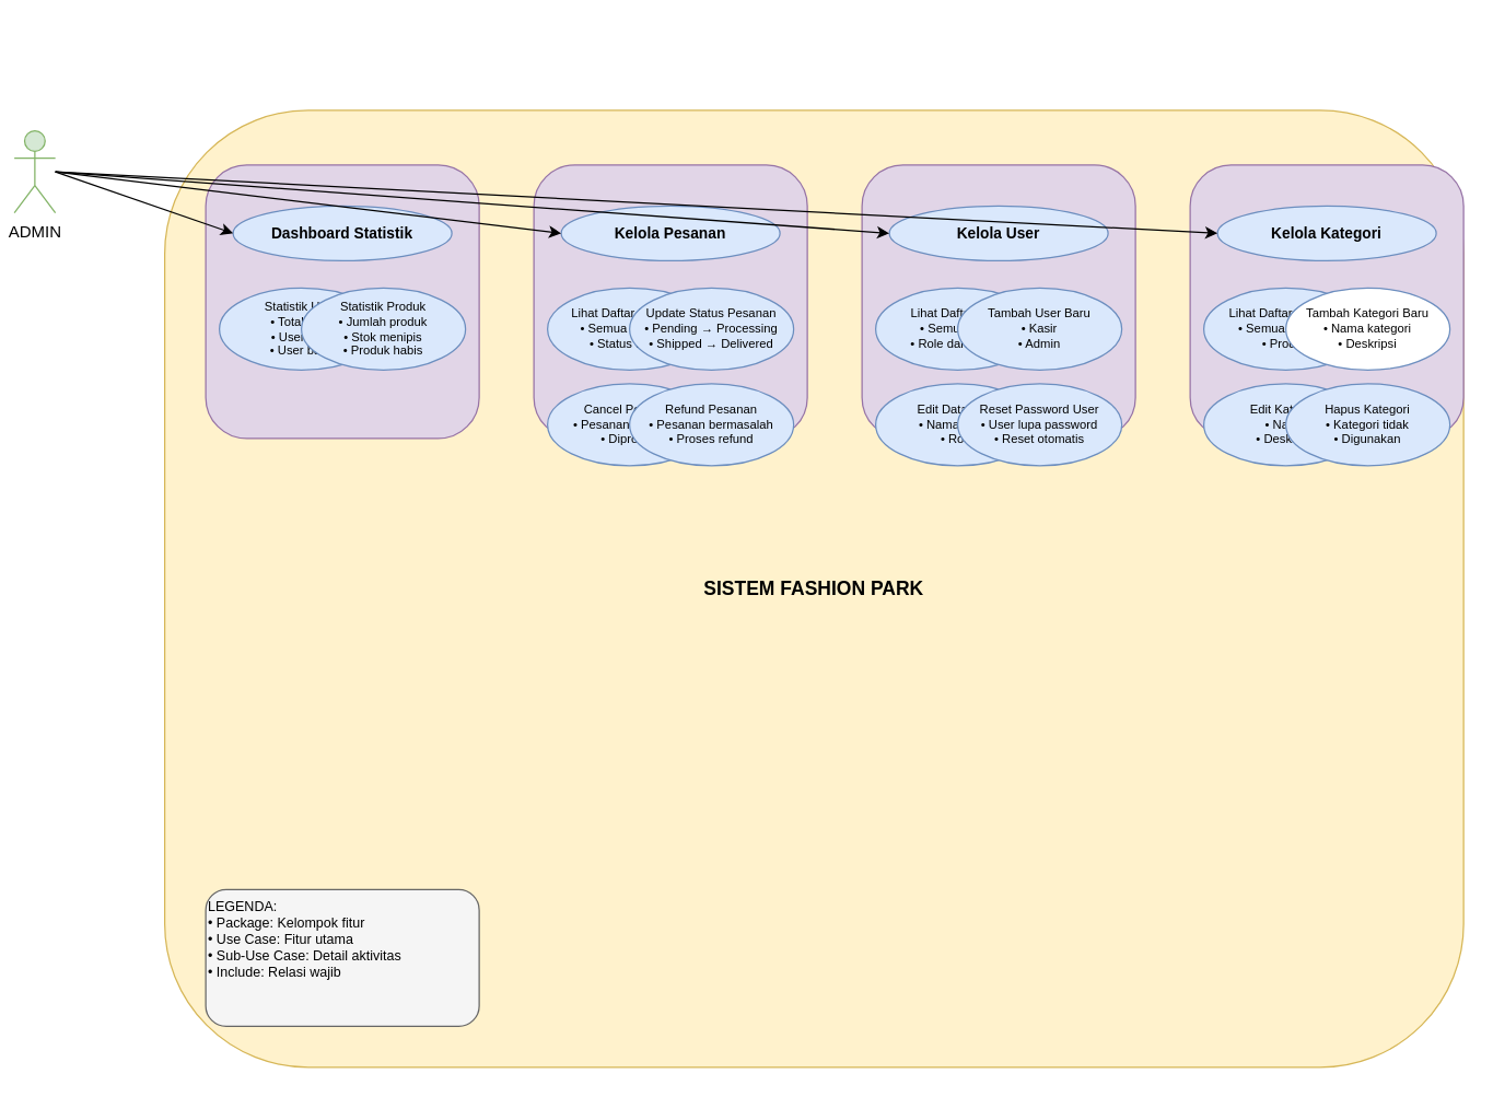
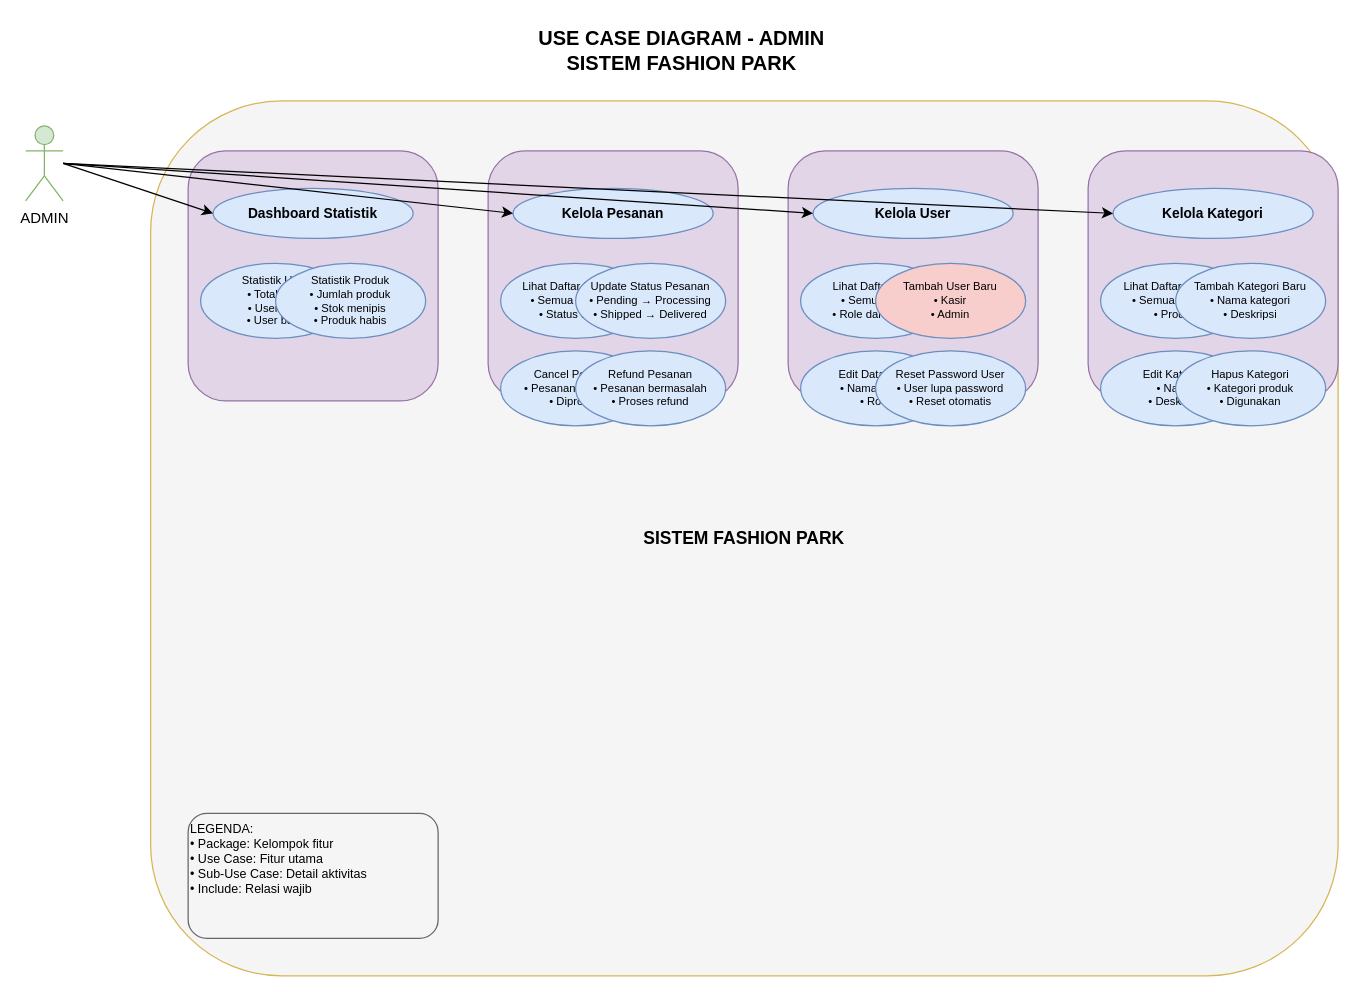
  <mxCell id="0" />
  <mxCell id="1" parent="0" />
- <mxCell id="3" value="ADMIN" style="shape=umlActor;verticalLabelPosition=bottom;verticalAlign=top;html=1;outlineConnect=0;fillColor=#d5e8d4;strokeColor=#82b366;" vertex="1" parent="1"><mxGeometry x="10" y="95" width="30" height="60" as="geometry" /></mxCell>
- <mxCell id="4" value="SISTEM FASHION PARK" style="rounded=1;whiteSpace=wrap;html=1;fillColor=#fff2cc;strokeColor=#d6b656;fontSize=14;fontStyle=1;" vertex="1" parent="1"><mxGeometry x="120" y="80" width="950" height="700" as="geometry" /></mxCell>
+ <mxCell id="2" value="USE CASE DIAGRAM - ADMIN&#10;SISTEM FASHION PARK" style="text;html=1;strokeColor=none;fillColor=none;align=center;verticalAlign=middle;whiteSpace=wrap;rounded=0;fontSize=16;fontStyle=1;fontColor=#000000;" vertex="1" parent="1"><mxGeometry x="370" y="20" width="350" height="40" as="geometry" /></mxCell>
+ <mxCell id="3" value="ADMIN" style="shape=umlActor;verticalLabelPosition=bottom;verticalAlign=top;html=1;outlineConnect=0;fillColor=#d5e8d4;strokeColor=#82b366;" vertex="1" parent="1"><mxGeometry x="20" y="100" width="30" height="60" as="geometry" /></mxCell>
+ <mxCell id="4" value="SISTEM FASHION PARK" style="rounded=1;whiteSpace=wrap;html=1;fillColor=#f5f5f5;strokeColor=#d6b656;fontSize=14;fontStyle=1;" vertex="1" parent="1"><mxGeometry x="120" y="80" width="950" height="700" as="geometry" /></mxCell>
  <mxCell id="5" value="Dashboard Statistik" style="rounded=1;whiteSpace=wrap;html=1;fillColor=#e1d5e7;strokeColor=#9673a6;fontSize=12;fontStyle=1;" vertex="1" parent="1"><mxGeometry x="150" y="120" width="200" height="200" as="geometry" /></mxCell>
  <mxCell id="6" value="Dashboard Statistik" style="ellipse;whiteSpace=wrap;html=1;fillColor=#dae8fc;strokeColor=#6c8ebf;fontSize=11;fontStyle=1;" vertex="1" parent="1"><mxGeometry x="170" y="150" width="160" height="40" as="geometry" /></mxCell>
  <mxCell id="7" value="Statistik User&#10;• Total user&#10;• User aktif&#10;• User baru" style="ellipse;whiteSpace=wrap;html=1;fillColor=#dae8fc;strokeColor=#6c8ebf;fontSize=9;" vertex="1" parent="1"><mxGeometry x="160" y="210" width="120" height="60" as="geometry" /></mxCell>
  <mxCell id="8" value="Statistik Produk&#10;• Jumlah produk&#10;• Stok menipis&#10;• Produk habis" style="ellipse;whiteSpace=wrap;html=1;fillColor=#dae8fc;strokeColor=#6c8ebf;fontSize=9;" vertex="1" parent="1"><mxGeometry x="220" y="210" width="120" height="60" as="geometry" /></mxCell>
  <mxCell id="9" value="Kelola Pesanan" style="rounded=1;whiteSpace=wrap;html=1;fillColor=#e1d5e7;strokeColor=#9673a6;fontSize=12;fontStyle=1;" vertex="1" parent="1"><mxGeometry x="390" y="120" width="200" height="200" as="geometry" /></mxCell>
  <mxCell id="10" value="Kelola Pesanan" style="ellipse;whiteSpace=wrap;html=1;fillColor=#dae8fc;strokeColor=#6c8ebf;fontSize=11;fontStyle=1;" vertex="1" parent="1"><mxGeometry x="410" y="150" width="160" height="40" as="geometry" /></mxCell>
  <mxCell id="11" value="Lihat Daftar Pesanan&#10;• Semua pesanan&#10;• Status terkini" style="ellipse;whiteSpace=wrap;html=1;fillColor=#dae8fc;strokeColor=#6c8ebf;fontSize=9;" vertex="1" parent="1"><mxGeometry x="400" y="210" width="120" height="60" as="geometry" /></mxCell>
  <mxCell id="12" value="Update Status Pesanan&#10;• Pending → Processing&#10;• Shipped → Delivered" style="ellipse;whiteSpace=wrap;html=1;fillColor=#dae8fc;strokeColor=#6c8ebf;fontSize=9;" vertex="1" parent="1"><mxGeometry x="460" y="210" width="120" height="60" as="geometry" /></mxCell>
  <mxCell id="13" value="Cancel Pesanan&#10;• Pesanan tidak bisa&#10;• Diproses" style="ellipse;whiteSpace=wrap;html=1;fillColor=#dae8fc;strokeColor=#6c8ebf;fontSize=9;" vertex="1" parent="1"><mxGeometry x="400" y="280" width="120" height="60" as="geometry" /></mxCell>
  <mxCell id="14" value="Refund Pesanan&#10;• Pesanan bermasalah&#10;• Proses refund" style="ellipse;whiteSpace=wrap;html=1;fillColor=#dae8fc;strokeColor=#6c8ebf;fontSize=9;" vertex="1" parent="1"><mxGeometry x="460" y="280" width="120" height="60" as="geometry" /></mxCell>
  <mxCell id="15" value="Kelola User" style="rounded=1;whiteSpace=wrap;html=1;fillColor=#e1d5e7;strokeColor=#9673a6;fontSize=12;fontStyle=1;" vertex="1" parent="1"><mxGeometry x="630" y="120" width="200" height="200" as="geometry" /></mxCell>
  <mxCell id="16" value="Kelola User" style="ellipse;whiteSpace=wrap;html=1;fillColor=#dae8fc;strokeColor=#6c8ebf;fontSize=11;fontStyle=1;" vertex="1" parent="1"><mxGeometry x="650" y="150" width="160" height="40" as="geometry" /></mxCell>
  <mxCell id="17" value="Lihat Daftar User&#10;• Semua user&#10;• Role dan status" style="ellipse;whiteSpace=wrap;html=1;fillColor=#dae8fc;strokeColor=#6c8ebf;fontSize=9;" vertex="1" parent="1"><mxGeometry x="640" y="210" width="120" height="60" as="geometry" /></mxCell>
- <mxCell id="18" value="Tambah User Baru&#10;• Kasir&#10;• Admin" style="ellipse;whiteSpace=wrap;html=1;fillColor=#dae8fc;strokeColor=#6c8ebf;fontSize=9;" vertex="1" parent="1"><mxGeometry x="700" y="210" width="120" height="60" as="geometry" /></mxCell>
+ <mxCell id="18" value="Tambah User Baru&#10;• Kasir&#10;• Admin" style="ellipse;whiteSpace=wrap;html=1;fillColor=#f8cecc;strokeColor=#6c8ebf;fontSize=9;" vertex="1" parent="1"><mxGeometry x="700" y="210" width="120" height="60" as="geometry" /></mxCell>
  <mxCell id="19" value="Edit Data User&#10;• Nama, email&#10;• Role" style="ellipse;whiteSpace=wrap;html=1;fillColor=#dae8fc;strokeColor=#6c8ebf;fontSize=9;" vertex="1" parent="1"><mxGeometry x="640" y="280" width="120" height="60" as="geometry" /></mxCell>
  <mxCell id="20" value="Reset Password User&#10;• User lupa password&#10;• Reset otomatis" style="ellipse;whiteSpace=wrap;html=1;fillColor=#dae8fc;strokeColor=#6c8ebf;fontSize=9;" vertex="1" parent="1"><mxGeometry x="700" y="280" width="120" height="60" as="geometry" /></mxCell>
  <mxCell id="21" value="Kelola Kategori" style="rounded=1;whiteSpace=wrap;html=1;fillColor=#e1d5e7;strokeColor=#9673a6;fontSize=12;fontStyle=1;" vertex="1" parent="1"><mxGeometry x="870" y="120" width="200" height="200" as="geometry" /></mxCell>
  <mxCell id="22" value="Kelola Kategori" style="ellipse;whiteSpace=wrap;html=1;fillColor=#dae8fc;strokeColor=#6c8ebf;fontSize=11;fontStyle=1;" vertex="1" parent="1"><mxGeometry x="890" y="150" width="160" height="40" as="geometry" /></mxCell>
  <mxCell id="23" value="Lihat Daftar Kategori&#10;• Semua kategori&#10;• Produk" style="ellipse;whiteSpace=wrap;html=1;fillColor=#dae8fc;strokeColor=#6c8ebf;fontSize=9;" vertex="1" parent="1"><mxGeometry x="880" y="210" width="120" height="60" as="geometry" /></mxCell>
- <mxCell id="24" value="Tambah Kategori Baru&#10;• Nama kategori&#10;• Deskripsi" style="ellipse;whiteSpace=wrap;html=1;fillColor=#ffffff;strokeColor=#6c8ebf;fontSize=9;" vertex="1" parent="1"><mxGeometry x="940" y="210" width="120" height="60" as="geometry" /></mxCell>
+ <mxCell id="24" value="Tambah Kategori Baru&#10;• Nama kategori&#10;• Deskripsi" style="ellipse;whiteSpace=wrap;html=1;fillColor=#dae8fc;strokeColor=#6c8ebf;fontSize=9;" vertex="1" parent="1"><mxGeometry x="940" y="210" width="120" height="60" as="geometry" /></mxCell>
  <mxCell id="25" value="Edit Kategori&#10;• Nama&#10;• Deskripsi" style="ellipse;whiteSpace=wrap;html=1;fillColor=#dae8fc;strokeColor=#6c8ebf;fontSize=9;" vertex="1" parent="1"><mxGeometry x="880" y="280" width="120" height="60" as="geometry" /></mxCell>
- <mxCell id="26" value="Hapus Kategori&#10;• Kategori tidak&#10;• Digunakan" style="ellipse;whiteSpace=wrap;html=1;fillColor=#dae8fc;strokeColor=#6c8ebf;fontSize=9;" vertex="1" parent="1"><mxGeometry x="940" y="280" width="120" height="60" as="geometry" /></mxCell>
+ <mxCell id="26" value="Hapus Kategori&#10;• Kategori produk&#10;• Digunakan" style="ellipse;whiteSpace=wrap;html=1;fillColor=#dae8fc;strokeColor=#6c8ebf;fontSize=9;" vertex="1" parent="1"><mxGeometry x="940" y="280" width="120" height="60" as="geometry" /></mxCell>
  <mxCell id="27" value="" style="endArrow=classic;html=1;rounded=0;exitX=1;exitY=0.5;exitDx=0;exitDy=0;entryX=0;entryY=0.5;entryDx=0;entryDy=0;" edge="1" parent="1" source="3" target="6"><mxGeometry width="50" height="50" relative="1" as="geometry"><mxPoint x="370" y="400" as="sourcePoint" /><mxPoint x="420" y="350" as="targetPoint" /></mxGeometry></mxCell>
  <mxCell id="28" value="" style="endArrow=classic;html=1;rounded=0;exitX=1;exitY=0.5;exitDx=0;exitDy=0;entryX=0;entryY=0.5;entryDx=0;entryDy=0;" edge="1" parent="1" source="3" target="10"><mxGeometry width="50" height="50" relative="1" as="geometry"><mxPoint x="370" y="400" as="sourcePoint" /><mxPoint x="420" y="350" as="targetPoint" /></mxGeometry></mxCell>
  <mxCell id="29" value="" style="endArrow=classic;html=1;rounded=0;exitX=1;exitY=0.5;exitDx=0;exitDy=0;entryX=0;entryY=0.5;entryDx=0;entryDy=0;" edge="1" parent="1" source="3" target="16"><mxGeometry width="50" height="50" relative="1" as="geometry"><mxPoint x="370" y="400" as="sourcePoint" /><mxPoint x="420" y="350" as="targetPoint" /></mxGeometry></mxCell>
  <mxCell id="30" value="" style="endArrow=classic;html=1;rounded=0;exitX=1;exitY=0.5;exitDx=0;exitDy=0;entryX=0;entryY=0.5;entryDx=0;entryDy=0;" edge="1" parent="1" source="3" target="22"><mxGeometry width="50" height="50" relative="1" as="geometry"><mxPoint x="370" y="400" as="sourcePoint" /><mxPoint x="420" y="350" as="targetPoint" /></mxGeometry></mxCell>
  <mxCell id="31" value="LEGENDA:&#10;• Package: Kelompok fitur&#10;• Use Case: Fitur utama&#10;• Sub-Use Case: Detail aktivitas&#10;• Include: Relasi wajib" style="text;html=1;strokeColor=#666666;fillColor=#f5f5f5;align=left;verticalAlign=top;whiteSpace=wrap;rounded=1;fontSize=10;" vertex="1" parent="1"><mxGeometry x="150" y="650" width="200" height="100" as="geometry" /></mxCell>
